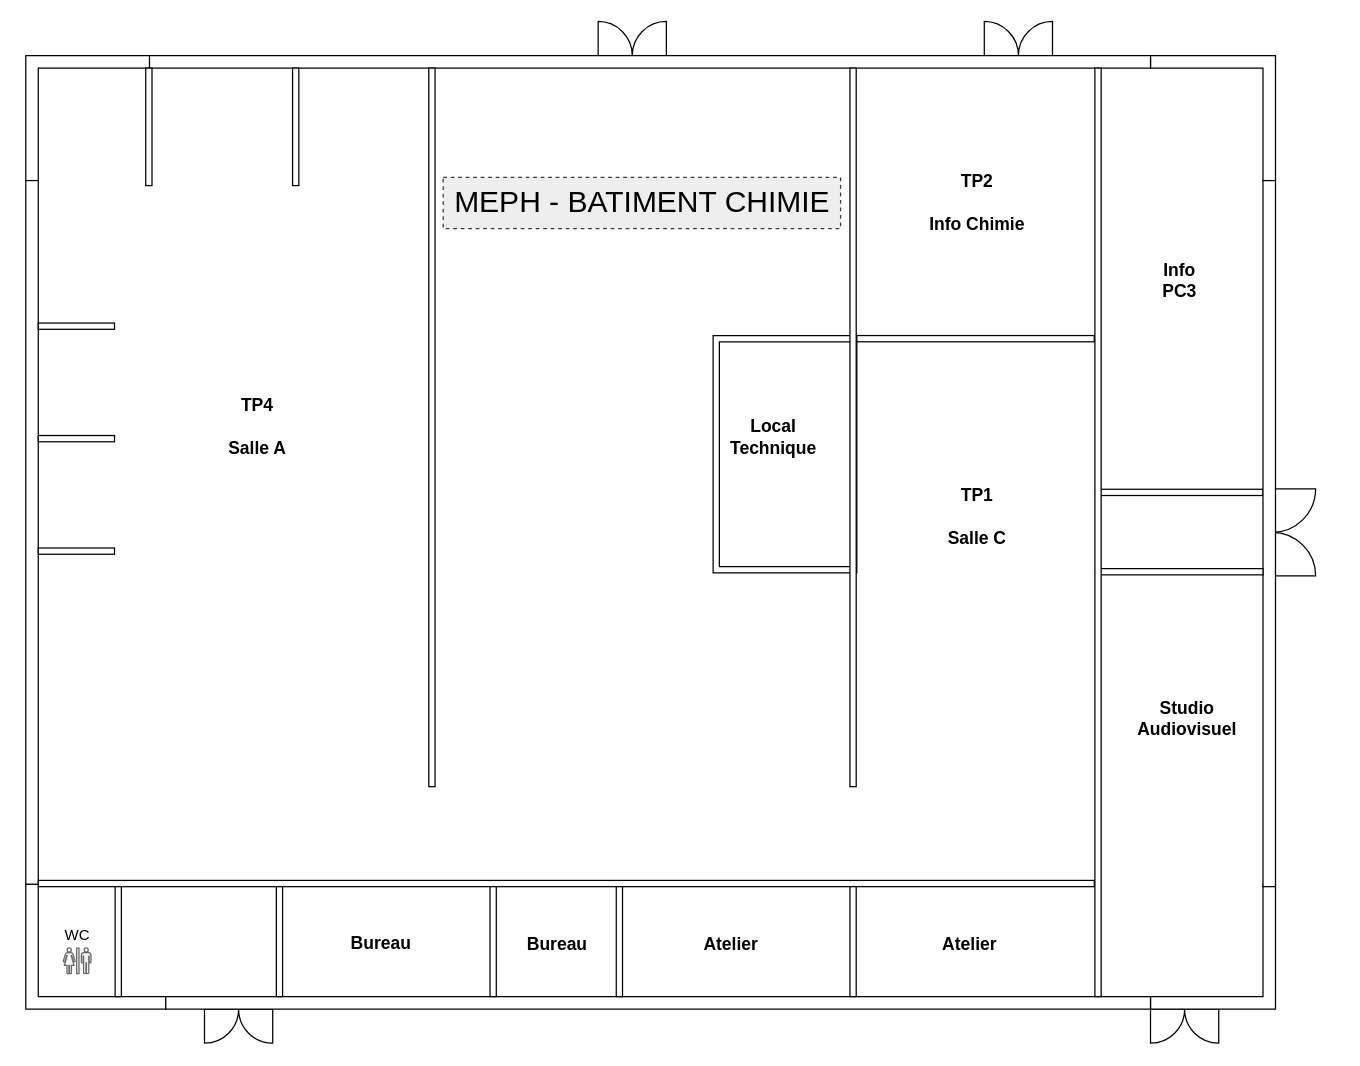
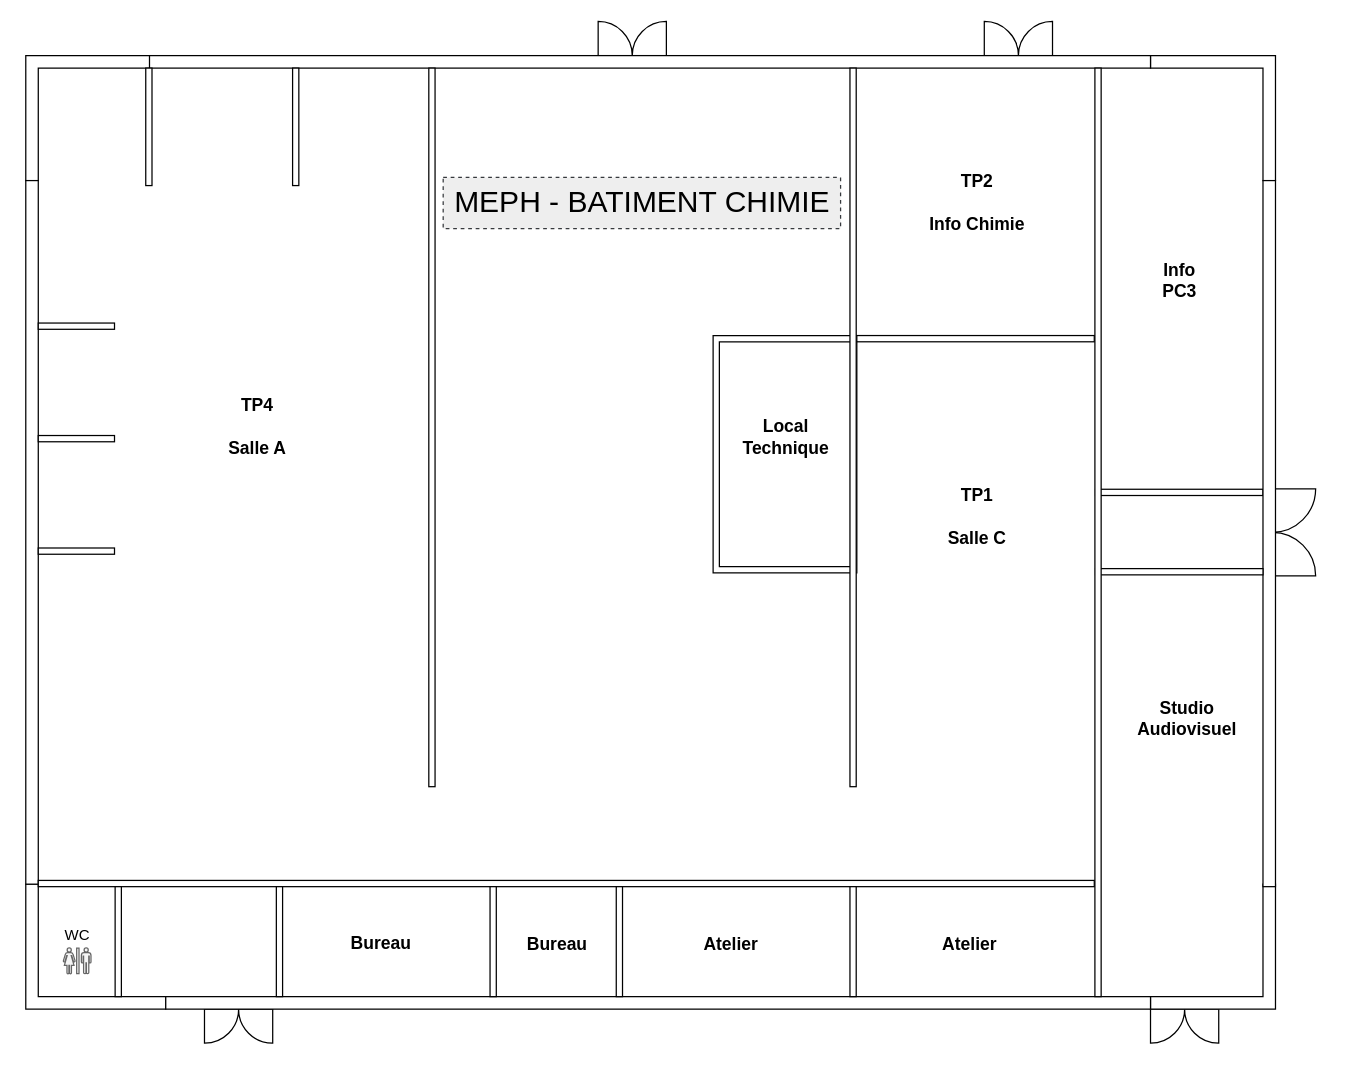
  <mxCell id="0" />
  <mxCell id="1" parent="0" />
  <mxCell id="2" value="" style="verticalLabelPosition=bottom;html=1;verticalAlign=top;align=center;shape=mxgraph.floorplan.doorDouble;aspect=fixed;strokeColor=default;fontFamily=Helvetica;fontSize=12;fontColor=default;fillColor=default;rotation=-180;" parent="1" vertex="1"><mxGeometry x="478" y="20" width="54.59" height="29" as="geometry" /></mxCell>
  <mxCell id="3" value="" style="verticalLabelPosition=bottom;html=1;verticalAlign=top;align=center;shape=mxgraph.floorplan.doorDouble;aspect=fixed;strokeColor=default;fontFamily=Helvetica;fontSize=12;fontColor=default;fillColor=default;rotation=-180;" parent="1" vertex="1"><mxGeometry x="787" y="20" width="54.59" height="29" as="geometry" /></mxCell>
  <mxCell id="4" value="" style="verticalLabelPosition=bottom;html=1;verticalAlign=top;align=center;shape=mxgraph.floorplan.doorDouble;aspect=fixed;strokeColor=default;fontFamily=Helvetica;fontSize=12;fontColor=default;fillColor=default;" parent="1" vertex="1"><mxGeometry x="920" y="802" width="54.59" height="29" as="geometry" /></mxCell>
  <mxCell id="5" value="" style="verticalLabelPosition=bottom;html=1;verticalAlign=top;align=center;shape=mxgraph.floorplan.room;wallThickness=5;" parent="1" vertex="1"><mxGeometry x="570" y="268" width="115" height="190" as="geometry" /></mxCell>
  <mxCell id="6" value="" style="verticalLabelPosition=bottom;html=1;verticalAlign=top;align=center;shape=mxgraph.floorplan.doorDouble;aspect=fixed;strokeColor=default;fontFamily=Helvetica;fontSize=12;fontColor=default;fillColor=default;" parent="1" vertex="1"><mxGeometry x="163" y="802" width="54.59" height="29" as="geometry" /></mxCell>
  <mxCell id="7" value="" style="verticalLabelPosition=bottom;html=1;verticalAlign=top;align=center;shape=mxgraph.floorplan.doorDouble;aspect=fixed;rotation=-90;" parent="1" vertex="1"><mxGeometry x="996" y="407" width="69.65" height="37" as="geometry" /></mxCell>
  <mxCell id="8" value="" style="verticalLabelPosition=bottom;html=1;verticalAlign=top;align=center;shape=mxgraph.floorplan.wall;fontFamily=Helvetica;fontSize=12;fillColor=default;wallThickness=5;" parent="1" vertex="1"><mxGeometry x="876" y="393" width="134" height="1" as="geometry" /></mxCell>
  <mxCell id="9" value="" style="verticalLabelPosition=bottom;html=1;verticalAlign=top;align=center;shape=mxgraph.floorplan.wallCorner;direction=north" parent="1" vertex="1"><mxGeometry x="20" y="707" width="112" height="100" as="geometry" /></mxCell>
  <mxCell id="10" value="" style="verticalLabelPosition=bottom;html=1;verticalAlign=top;align=center;shape=mxgraph.floorplan.wallCorner;" parent="1" vertex="1"><mxGeometry x="20" y="44" width="100" height="100" as="geometry" /></mxCell>
  <mxCell id="11" value="" style="verticalLabelPosition=bottom;html=1;verticalAlign=top;align=center;shape=mxgraph.floorplan.wallCorner;direction=south;" parent="1" vertex="1"><mxGeometry x="920" y="44" width="100" height="100" as="geometry" /></mxCell>
  <mxCell id="12" value="" style="verticalLabelPosition=bottom;html=1;verticalAlign=top;align=center;shape=mxgraph.floorplan.wallCorner;direction=west" parent="1" vertex="1"><mxGeometry x="920" y="707" width="100" height="100" as="geometry" /></mxCell>
  <mxCell id="13" value="" style="verticalLabelPosition=bottom;html=1;verticalAlign=top;align=center;shape=mxgraph.floorplan.wall;direction=south;" parent="1" vertex="1"><mxGeometry x="1010" y="144" width="10" height="565" as="geometry" /></mxCell>
  <mxCell id="14" value="" style="verticalLabelPosition=bottom;html=1;verticalAlign=top;align=center;shape=mxgraph.floorplan.wall;direction=south;" parent="1" vertex="1"><mxGeometry x="20" y="144" width="10" height="563" as="geometry" /></mxCell>
  <mxCell id="15" value="" style="verticalLabelPosition=bottom;html=1;verticalAlign=top;align=center;shape=mxgraph.floorplan.wall;" parent="1" vertex="1"><mxGeometry x="119" y="44" width="801" height="10" as="geometry" /></mxCell>
  <mxCell id="16" value="" style="verticalLabelPosition=bottom;html=1;verticalAlign=top;align=center;shape=mxgraph.floorplan.wall;direction=south;fontFamily=Helvetica;fontSize=12;wallThickness=5;" parent="1" vertex="1"><mxGeometry x="677" y="54" width="10" height="575" as="geometry" /></mxCell>
  <mxCell id="17" value="WC" style="text;html=1;align=center;verticalAlign=middle;resizable=0;points=[];autosize=1;strokeColor=none;fillColor=none;fontFamily=Helvetica;fontSize=12;fontColor=default;" parent="1" vertex="1"><mxGeometry x="42" y="735" width="38" height="26" as="geometry" /></mxCell>
  <mxCell id="18" value="" style="verticalLabelPosition=bottom;html=1;verticalAlign=top;align=center;shape=mxgraph.floorplan.wall;fontFamily=Helvetica;fontSize=12;" parent="1" vertex="1"><mxGeometry x="132" y="797" width="788" height="10" as="geometry" /></mxCell>
  <mxCell id="19" value="TP4&lt;div&gt;&lt;br&gt;&lt;/div&gt;&lt;div&gt;Salle A&lt;/div&gt;" style="text;html=1;align=center;verticalAlign=middle;resizable=0;points=[];autosize=1;strokeColor=none;fillColor=none;fontFamily=Helvetica;fontSize=14;fontColor=default;fontStyle=1" parent="1" vertex="1"><mxGeometry x="174" y="310" width="62" height="62" as="geometry" /></mxCell>
  <mxCell id="20" value="MEPH - BATIMENT CHIMIE" style="text;html=1;align=center;verticalAlign=middle;resizable=0;points=[];autosize=1;fontFamily=Helvetica;fontSize=24;fillColor=#eeeeee;strokeColor=#36393d;dashed=1;" parent="1" vertex="1"><mxGeometry x="354" y="141.5" width="318" height="41" as="geometry" /></mxCell>
  <mxCell id="21" value="" style="verticalLabelPosition=bottom;html=1;verticalAlign=top;align=center;shape=mxgraph.floorplan.wall;fontFamily=Helvetica;fontSize=12;fillColor=default;wallThickness=5;" parent="1" vertex="1"><mxGeometry x="876" y="456.5" width="134" height="1" as="geometry" /></mxCell>
  <mxCell id="22" value="" style="verticalLabelPosition=bottom;html=1;verticalAlign=top;align=center;shape=mxgraph.floorplan.wall;direction=south;fontFamily=Helvetica;fontSize=12;wallThickness=5;" parent="1" vertex="1"><mxGeometry x="873" y="54" width="10" height="743" as="geometry" /></mxCell>
  <mxCell id="23" value="Studio&lt;div&gt;Audiovisuel&lt;/div&gt;" style="text;html=1;align=center;verticalAlign=middle;resizable=0;points=[];autosize=1;strokeColor=none;fillColor=none;fontFamily=Helvetica;fontSize=14;fontColor=default;fontStyle=1" parent="1" vertex="1"><mxGeometry x="903.5" y="551" width="90" height="46" as="geometry" /></mxCell>
  <mxCell id="24" value="Info&lt;div&gt;PC3&lt;/div&gt;" style="text;html=1;align=center;verticalAlign=middle;resizable=0;points=[];autosize=1;strokeColor=none;fillColor=none;fontFamily=Helvetica;fontSize=14;fontColor=default;fontStyle=1" parent="1" vertex="1"><mxGeometry x="920.5" y="201" width="45" height="46" as="geometry" /></mxCell>
  <mxCell id="25" value="" style="verticalLabelPosition=bottom;html=1;verticalAlign=top;align=center;shape=mxgraph.floorplan.wall;fontFamily=Helvetica;fontSize=12;fillColor=default;wallThickness=5;" parent="1" vertex="1"><mxGeometry x="685" y="270" width="190" height="1" as="geometry" /></mxCell>
  <mxCell id="26" value="&lt;div&gt;TP2&lt;/div&gt;&lt;div&gt;&lt;br&gt;&lt;/div&gt;Info&amp;nbsp;&lt;span style=&quot;background-color: initial;&quot;&gt;Chimie&lt;/span&gt;" style="text;html=1;align=center;verticalAlign=middle;resizable=0;points=[];autosize=1;strokeColor=none;fillColor=none;fontFamily=Helvetica;fontSize=14;fontColor=default;fontStyle=1" parent="1" vertex="1"><mxGeometry x="736" y="131" width="89" height="62" as="geometry" /></mxCell>
  <mxCell id="27" value="TP1&lt;div&gt;&lt;br&gt;&lt;/div&gt;&lt;div&gt;Salle C&lt;/div&gt;" style="text;html=1;align=center;verticalAlign=middle;resizable=0;points=[];autosize=1;strokeColor=none;fillColor=none;fontFamily=Helvetica;fontSize=14;fontColor=default;fontStyle=1" parent="1" vertex="1"><mxGeometry x="749.5" y="382" width="63" height="62" as="geometry" /></mxCell>
- <mxCell id="28" value="Local&lt;div&gt;Technique&lt;/div&gt;" style="text;html=1;align=center;verticalAlign=middle;resizable=0;points=[];autosize=1;strokeColor=none;fillColor=none;fontFamily=Helvetica;fontSize=14;fontColor=default;fontStyle=1" parent="1" vertex="1"><mxGeometry x="577" y="326" width="82" height="46" as="geometry" /></mxCell>
+ <mxCell id="28" value="Local&lt;div&gt;Technique&lt;/div&gt;" style="text;html=1;align=center;verticalAlign=middle;resizable=0;points=[];autosize=1;strokeColor=none;fillColor=none;fontFamily=Helvetica;fontSize=14;fontColor=default;fontStyle=1" parent="1" vertex="1"><mxGeometry x="587" y="326" width="82" height="46" as="geometry" /></mxCell>
  <mxCell id="29" value="" style="verticalLabelPosition=bottom;html=1;verticalAlign=top;align=center;shape=mxgraph.floorplan.wall;direction=south;fontFamily=Helvetica;fontSize=12;wallThickness=5;" parent="1" vertex="1"><mxGeometry x="340" y="54" width="10" height="575" as="geometry" /></mxCell>
  <mxCell id="30" value="" style="verticalLabelPosition=bottom;html=1;verticalAlign=top;align=center;shape=mxgraph.floorplan.wall;fontFamily=Helvetica;fontSize=12;fillColor=default;wallThickness=5;" parent="1" vertex="1"><mxGeometry x="30" y="706" width="845" height="1" as="geometry" /></mxCell>
  <mxCell id="31" value="" style="verticalLabelPosition=bottom;html=1;verticalAlign=top;align=center;shape=mxgraph.floorplan.wall;fontFamily=Helvetica;fontSize=12;fillColor=default;wallThickness=5;" parent="1" vertex="1"><mxGeometry x="30" y="260" width="61" height="1" as="geometry" /></mxCell>
  <mxCell id="32" value="" style="verticalLabelPosition=bottom;html=1;verticalAlign=top;align=center;shape=mxgraph.floorplan.wall;fontFamily=Helvetica;fontSize=12;fillColor=default;wallThickness=5;" parent="1" vertex="1"><mxGeometry x="30" y="350" width="61" height="1" as="geometry" /></mxCell>
  <mxCell id="33" value="" style="verticalLabelPosition=bottom;html=1;verticalAlign=top;align=center;shape=mxgraph.floorplan.wall;fontFamily=Helvetica;fontSize=12;fillColor=default;wallThickness=5;" parent="1" vertex="1"><mxGeometry x="30" y="440" width="61" height="1" as="geometry" /></mxCell>
  <mxCell id="34" value="" style="verticalLabelPosition=bottom;html=1;verticalAlign=top;align=center;shape=mxgraph.floorplan.wall;fontFamily=Helvetica;fontSize=12;fillColor=default;wallThickness=5;rotation=90;" parent="1" vertex="1"><mxGeometry x="71.5" y="100.5" width="94" height="1" as="geometry" /></mxCell>
  <mxCell id="35" value="" style="verticalLabelPosition=bottom;html=1;verticalAlign=top;align=center;shape=mxgraph.floorplan.wall;fontFamily=Helvetica;fontSize=12;fillColor=default;wallThickness=5;rotation=90;" parent="1" vertex="1"><mxGeometry x="189" y="100.5" width="94" height="1" as="geometry" /></mxCell>
  <mxCell id="36" value="" style="verticalLabelPosition=bottom;html=1;verticalAlign=top;align=center;shape=mxgraph.floorplan.wall;fontFamily=Helvetica;fontSize=12;fillColor=default;wallThickness=5;rotation=90;" parent="1" vertex="1"><mxGeometry x="50" y="752.5" width="88" height="1" as="geometry" /></mxCell>
  <mxCell id="37" value="" style="shape=mxgraph.signs.people.unisex;html=1;pointerEvents=1;fillColor=#f5f5f5;strokeColor=#666666;verticalLabelPosition=bottom;verticalAlign=top;align=center;sketch=0;fontColor=#333333;" parent="1" vertex="1"><mxGeometry x="49.83" y="758" width="22.35" height="21" as="geometry" /></mxCell>
  <mxCell id="38" value="" style="verticalLabelPosition=bottom;html=1;verticalAlign=top;align=center;shape=mxgraph.floorplan.wall;fontFamily=Helvetica;fontSize=12;fillColor=default;wallThickness=5;rotation=90;" parent="1" vertex="1"><mxGeometry x="179" y="752.5" width="88" height="1" as="geometry" /></mxCell>
  <mxCell id="39" value="" style="verticalLabelPosition=bottom;html=1;verticalAlign=top;align=center;shape=mxgraph.floorplan.wall;fontFamily=Helvetica;fontSize=12;fillColor=default;wallThickness=5;rotation=90;" parent="1" vertex="1"><mxGeometry x="350" y="752.5" width="88" height="1" as="geometry" /></mxCell>
  <mxCell id="40" value="Bureau" style="text;html=1;align=center;verticalAlign=middle;resizable=0;points=[];autosize=1;strokeColor=none;fillColor=none;fontFamily=Helvetica;fontSize=14;fontColor=default;fontStyle=1" parent="1" vertex="1"><mxGeometry x="272" y="739" width="63" height="29" as="geometry" /></mxCell>
  <mxCell id="41" value="Bureau" style="text;html=1;align=center;verticalAlign=middle;resizable=0;points=[];autosize=1;strokeColor=none;fillColor=none;fontFamily=Helvetica;fontSize=14;fontColor=default;fontStyle=1" parent="1" vertex="1"><mxGeometry x="413" y="740" width="63" height="29" as="geometry" /></mxCell>
  <mxCell id="42" value="" style="verticalLabelPosition=bottom;html=1;verticalAlign=top;align=center;shape=mxgraph.floorplan.wall;fontFamily=Helvetica;fontSize=12;fillColor=default;wallThickness=5;rotation=90;" parent="1" vertex="1"><mxGeometry x="451" y="752.5" width="88" height="1" as="geometry" /></mxCell>
  <mxCell id="43" value="" style="verticalLabelPosition=bottom;html=1;verticalAlign=top;align=center;shape=mxgraph.floorplan.wall;fontFamily=Helvetica;fontSize=12;fillColor=default;wallThickness=5;rotation=90;" parent="1" vertex="1"><mxGeometry x="638" y="752.5" width="88" height="1" as="geometry" /></mxCell>
  <mxCell id="44" value="Atelier" style="text;html=1;align=center;verticalAlign=middle;resizable=0;points=[];autosize=1;strokeColor=none;fillColor=none;fontFamily=Helvetica;fontSize=14;fontColor=default;fontStyle=1" parent="1" vertex="1"><mxGeometry x="555" y="740" width="58" height="29" as="geometry" /></mxCell>
  <mxCell id="45" value="Atelier" style="text;html=1;align=center;verticalAlign=middle;resizable=0;points=[];autosize=1;strokeColor=none;fillColor=none;fontFamily=Helvetica;fontSize=14;fontColor=default;fontStyle=1" parent="1" vertex="1"><mxGeometry x="745.5" y="740" width="58" height="29" as="geometry" /></mxCell>
